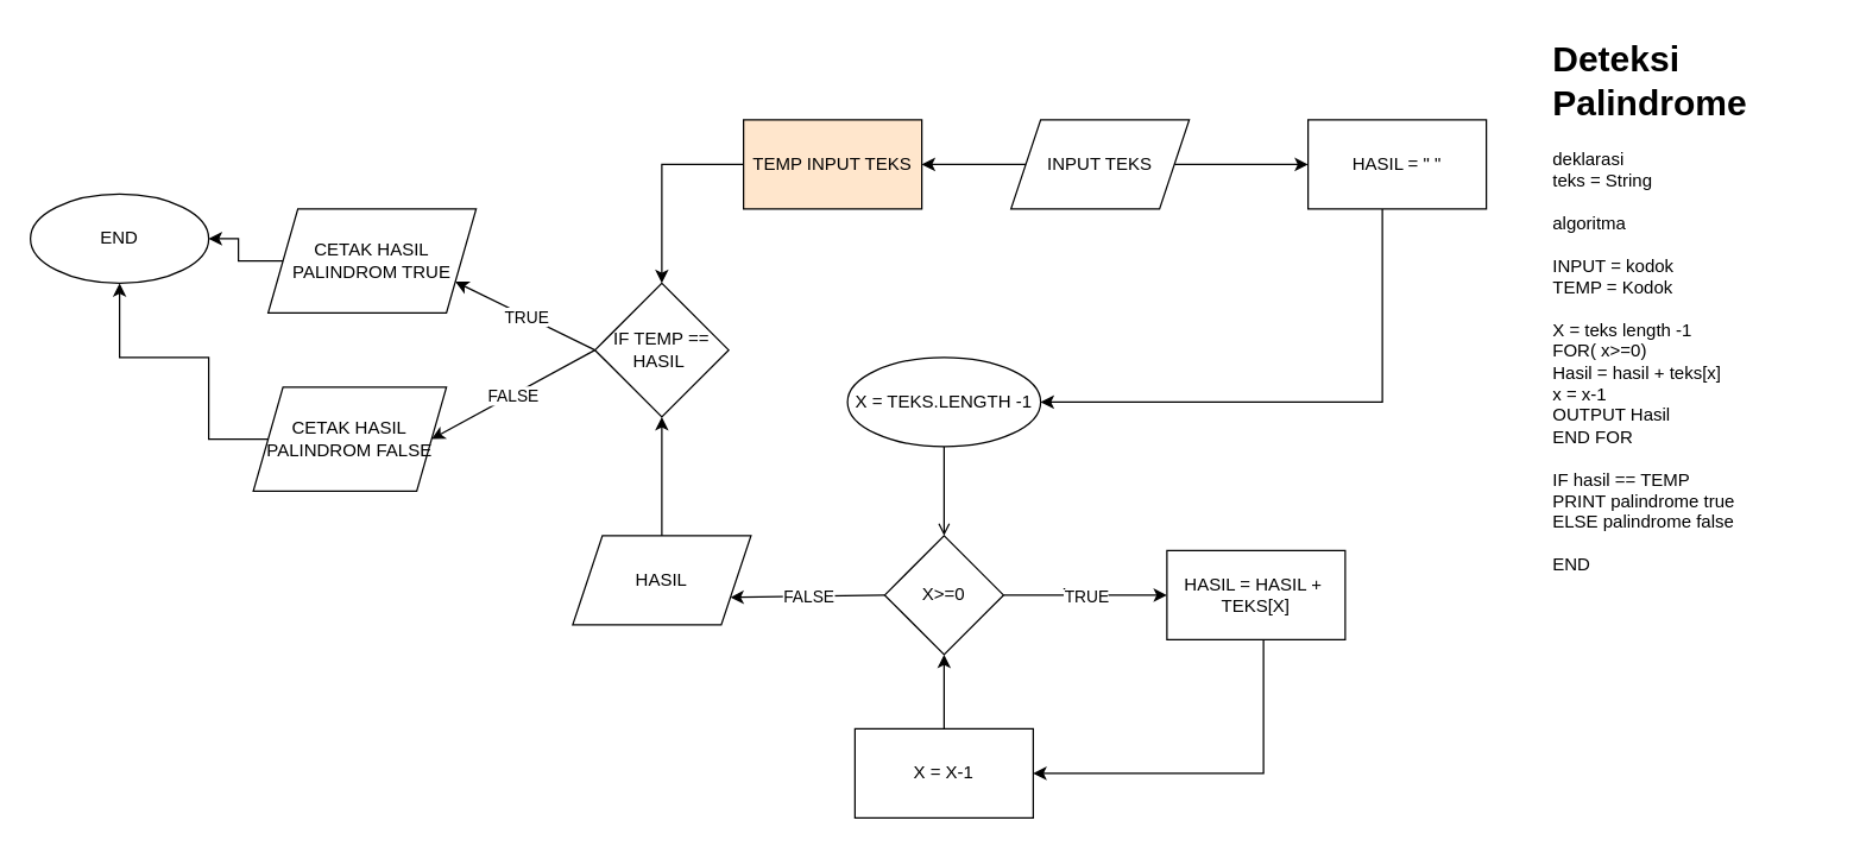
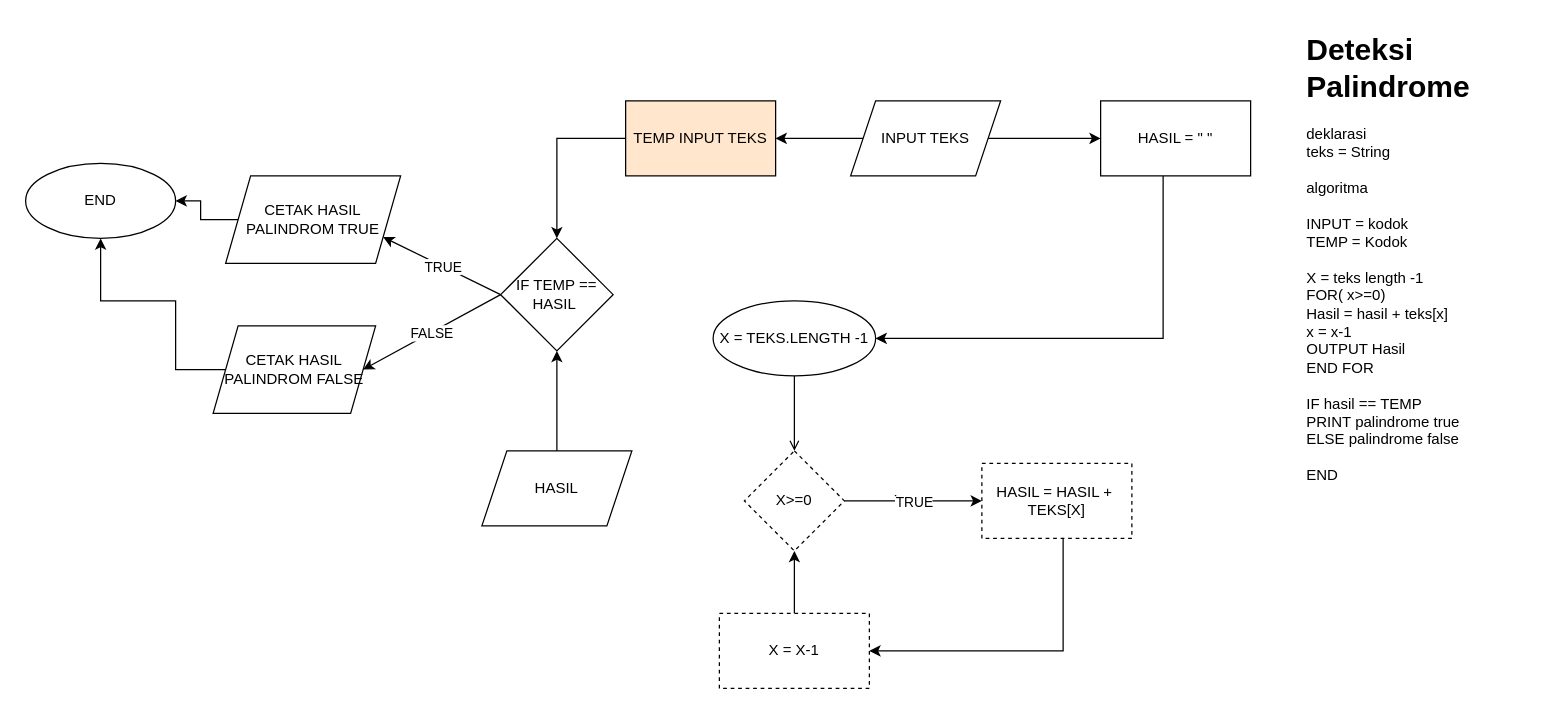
  <mxCell id="0" />
  <mxCell id="1" parent="0" />
  <mxCell id="2" style="edgeStyle=orthogonalEdgeStyle;rounded=0;orthogonalLoop=1;jettySize=auto;html=1;" edge="1" parent="1" source="22" target="16"><mxGeometry relative="1" as="geometry"><mxPoint x="420" y="200" as="targetPoint" /></mxGeometry></mxCell>
  <mxCell id="3" style="edgeStyle=orthogonalEdgeStyle;rounded=0;orthogonalLoop=1;jettySize=auto;html=1;entryX=1;entryY=0.5;entryDx=0;entryDy=0;" edge="1" parent="1" source="31" target="8"><mxGeometry relative="1" as="geometry"><Array as="points"><mxPoint x="930" y="270" /></Array></mxGeometry></mxCell>
  <mxCell id="4" style="edgeStyle=orthogonalEdgeStyle;rounded=0;orthogonalLoop=1;jettySize=auto;html=1;" edge="1" parent="1" source="6" target="22"><mxGeometry relative="1" as="geometry" /></mxCell>
  <mxCell id="5" value="" style="edgeStyle=orthogonalEdgeStyle;rounded=0;orthogonalLoop=1;jettySize=auto;html=1;" edge="1" parent="1" source="6" target="31"><mxGeometry relative="1" as="geometry" /></mxCell>
  <mxCell id="6" value="INPUT TEKS" style="shape=parallelogram;perimeter=parallelogramPerimeter;whiteSpace=wrap;html=1;fixedSize=1;" vertex="1" parent="1"><mxGeometry x="680" y="80" width="120" height="60" as="geometry" /></mxCell>
  <mxCell id="7" value="" style="edgeStyle=orthogonalEdgeStyle;rounded=0;orthogonalLoop=1;jettySize=auto;html=1;endArrow=open;" edge="1" parent="1" source="8" target="9"><mxGeometry relative="1" as="geometry" /></mxCell>
  <mxCell id="8" value="X = TEKS.LENGTH -1" style="ellipse;whiteSpace=wrap;html=1;" vertex="1" parent="1"><mxGeometry x="570" y="240" width="130" height="60" as="geometry" /></mxCell>
- <mxCell id="9" value="X&amp;gt;=0" style="rhombus;whiteSpace=wrap;html=1;" vertex="1" parent="1"><mxGeometry x="595" y="360" width="80" height="80" as="geometry" /></mxCell>
+ <mxCell id="9" value="X&amp;gt;=0" style="rhombus;whiteSpace=wrap;html=1;dashed=1;" vertex="1" parent="1"><mxGeometry x="595" y="360" width="80" height="80" as="geometry" /></mxCell>
  <mxCell id="10" style="edgeStyle=orthogonalEdgeStyle;rounded=0;orthogonalLoop=1;jettySize=auto;html=1;" edge="1" parent="1" source="11" target="9"><mxGeometry relative="1" as="geometry" /></mxCell>
- <mxCell id="11" value="X = X-1" style="whiteSpace=wrap;html=1;" vertex="1" parent="1"><mxGeometry x="575" y="490" width="120" height="60" as="geometry" /></mxCell>
+ <mxCell id="11" value="X = X-1" style="whiteSpace=wrap;html=1;dashed=1;" vertex="1" parent="1"><mxGeometry x="575" y="490" width="120" height="60" as="geometry" /></mxCell>
  <mxCell id="12" style="edgeStyle=orthogonalEdgeStyle;rounded=0;orthogonalLoop=1;jettySize=auto;html=1;entryX=1;entryY=0.5;entryDx=0;entryDy=0;" edge="1" parent="1" source="13" target="11"><mxGeometry relative="1" as="geometry"><Array as="points"><mxPoint x="850" y="520" /></Array></mxGeometry></mxCell>
- <mxCell id="13" value="HASIL = HASIL +&amp;nbsp; TEKS[X]" style="whiteSpace=wrap;html=1;" vertex="1" parent="1"><mxGeometry x="785" y="370" width="120" height="60" as="geometry" /></mxCell>
+ <mxCell id="13" value="HASIL = HASIL +&amp;nbsp; TEKS[X]" style="whiteSpace=wrap;html=1;dashed=1;" vertex="1" parent="1"><mxGeometry x="785" y="370" width="120" height="60" as="geometry" /></mxCell>
  <mxCell id="14" value="" style="edgeStyle=orthogonalEdgeStyle;rounded=0;orthogonalLoop=1;jettySize=auto;html=1;entryX=0.5;entryY=1;entryDx=0;entryDy=0;" edge="1" parent="1" source="15" target="16"><mxGeometry relative="1" as="geometry"><mxPoint x="420" y="260" as="targetPoint" /></mxGeometry></mxCell>
  <mxCell id="15" value="HASIL" style="shape=parallelogram;perimeter=parallelogramPerimeter;whiteSpace=wrap;html=1;fixedSize=1;" vertex="1" parent="1"><mxGeometry x="385" y="360" width="120" height="60" as="geometry" /></mxCell>
  <mxCell id="16" value="IF TEMP == HASIL&amp;nbsp;" style="rhombus;whiteSpace=wrap;html=1;" vertex="1" parent="1"><mxGeometry x="400" y="190" width="90" height="90" as="geometry" /></mxCell>
  <mxCell id="17" style="edgeStyle=orthogonalEdgeStyle;rounded=0;orthogonalLoop=1;jettySize=auto;html=1;entryX=1;entryY=0.5;entryDx=0;entryDy=0;" edge="1" parent="1" source="18" target="21"><mxGeometry relative="1" as="geometry" /></mxCell>
  <mxCell id="18" value="CETAK HASIL PALINDROM TRUE" style="shape=parallelogram;perimeter=parallelogramPerimeter;whiteSpace=wrap;html=1;fixedSize=1;" vertex="1" parent="1"><mxGeometry x="180" y="140" width="140" height="70" as="geometry" /></mxCell>
  <mxCell id="19" value="" style="edgeStyle=orthogonalEdgeStyle;rounded=0;orthogonalLoop=1;jettySize=auto;html=1;" edge="1" parent="1" source="20" target="21"><mxGeometry relative="1" as="geometry"><Array as="points"><mxPoint x="140" y="295" /><mxPoint x="140" y="240" /></Array></mxGeometry></mxCell>
  <mxCell id="20" value="CETAK HASIL PALINDROM FALSE" style="shape=parallelogram;perimeter=parallelogramPerimeter;whiteSpace=wrap;html=1;fixedSize=1;" vertex="1" parent="1"><mxGeometry x="170" y="260" width="130" height="70" as="geometry" /></mxCell>
  <mxCell id="21" value="END" style="ellipse;whiteSpace=wrap;html=1;" vertex="1" parent="1"><mxGeometry x="20" y="130" width="120" height="60" as="geometry" /></mxCell>
  <mxCell id="22" value="TEMP INPUT TEKS" style="whiteSpace=wrap;html=1;fillColor=#ffe6cc;" vertex="1" parent="1"><mxGeometry x="500" y="80" width="120" height="60" as="geometry" /></mxCell>
  <mxCell id="23" value="" style="endArrow=classic;html=1;rounded=0;exitX=0;exitY=0.5;exitDx=0;exitDy=0;entryX=1;entryY=0.5;entryDx=0;entryDy=0;" edge="1" parent="1" source="16" target="20"><mxGeometry relative="1" as="geometry"><mxPoint x="310" y="380" as="sourcePoint" /><mxPoint x="410" y="380" as="targetPoint" /></mxGeometry></mxCell>
  <mxCell id="24" value="FALSE" style="edgeLabel;resizable=0;html=1;align=center;verticalAlign=middle;" connectable="0" vertex="1" parent="23"><mxGeometry relative="1" as="geometry" /></mxCell>
  <mxCell id="25" value="" style="endArrow=classic;html=1;rounded=0;exitX=0;exitY=0.5;exitDx=0;exitDy=0;entryX=1;entryY=0.75;entryDx=0;entryDy=0;" edge="1" parent="1" source="16" target="18"><mxGeometry relative="1" as="geometry"><mxPoint x="280" y="380" as="sourcePoint" /><mxPoint x="440" y="380" as="targetPoint" /></mxGeometry></mxCell>
  <mxCell id="26" value="TRUE" style="edgeLabel;resizable=0;html=1;align=center;verticalAlign=middle;" connectable="0" vertex="1" parent="25"><mxGeometry relative="1" as="geometry" /></mxCell>
  <mxCell id="27" value="TRUE" style="endArrow=classic;html=1;rounded=0;exitX=1;exitY=0.5;exitDx=0;exitDy=0;entryX=0;entryY=0.5;entryDx=0;entryDy=0;" edge="1" parent="1" source="9" target="13"><mxGeometry relative="1" as="geometry"><mxPoint x="670" y="360" as="sourcePoint" /><mxPoint x="770" y="360" as="targetPoint" /></mxGeometry></mxCell>
  <mxCell id="28" value="TRUE" style="edgeLabel;resizable=0;html=1;align=center;verticalAlign=middle;" connectable="0" vertex="1" parent="27"><mxGeometry relative="1" as="geometry" /></mxCell>
- <mxCell id="29" value="" style="endArrow=classic;html=1;rounded=0;exitX=0;exitY=0.5;exitDx=0;exitDy=0;entryX=1;entryY=0.75;entryDx=0;entryDy=0;" edge="1" parent="1" source="9" target="15"><mxGeometry relative="1" as="geometry"><mxPoint x="460" y="360" as="sourcePoint" /><mxPoint x="540" y="420" as="targetPoint" /></mxGeometry></mxCell>
- <mxCell id="30" value="FALSE" style="edgeLabel;resizable=0;html=1;align=center;verticalAlign=middle;" connectable="0" vertex="1" parent="29"><mxGeometry relative="1" as="geometry" /></mxCell>
  <mxCell id="31" value="HASIL = &quot; &quot;" style="whiteSpace=wrap;html=1;" vertex="1" parent="1"><mxGeometry x="880" y="80" width="120" height="60" as="geometry" /></mxCell>
  <mxCell id="32" value="&lt;h1&gt;Deteksi Palindrome&lt;/h1&gt;&lt;div&gt;deklarasi&amp;nbsp;&lt;/div&gt;&lt;div&gt;teks = String&lt;/div&gt;&lt;div&gt;&lt;br&gt;&lt;/div&gt;&lt;div&gt;algoritma&lt;/div&gt;&lt;div&gt;&lt;br&gt;&lt;/div&gt;&lt;div&gt;INPUT = kodok&lt;/div&gt;&lt;div&gt;TEMP = Kodok&lt;/div&gt;&lt;div&gt;&lt;br&gt;&lt;/div&gt;&lt;div&gt;X = teks length -1&lt;/div&gt;&lt;div&gt;FOR( x&amp;gt;=0)&lt;/div&gt;&lt;div&gt;Hasil = hasil + teks[x]&lt;/div&gt;&lt;div&gt;x = x-1&lt;/div&gt;&lt;div&gt;OUTPUT Hasil&lt;/div&gt;&lt;div&gt;END FOR&lt;/div&gt;&lt;div&gt;&lt;br&gt;&lt;/div&gt;&lt;div&gt;IF hasil == TEMP&lt;/div&gt;&lt;div&gt;PRINT palindrome true&lt;/div&gt;&lt;div&gt;ELSE palindrome false&lt;/div&gt;&lt;div&gt;&lt;br&gt;&lt;/div&gt;&lt;div&gt;END&lt;/div&gt;" style="text;html=1;strokeColor=none;fillColor=none;spacing=5;spacingTop=-20;whiteSpace=wrap;overflow=hidden;rounded=0;" vertex="1" parent="1"><mxGeometry x="1040" y="20" width="190" height="540" as="geometry" /></mxCell>
